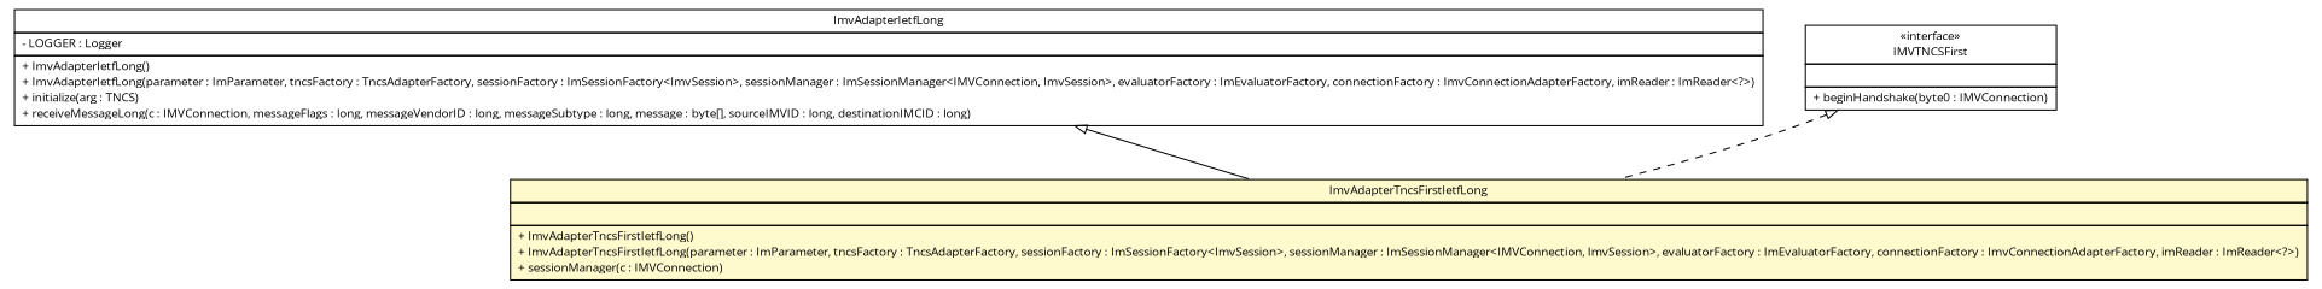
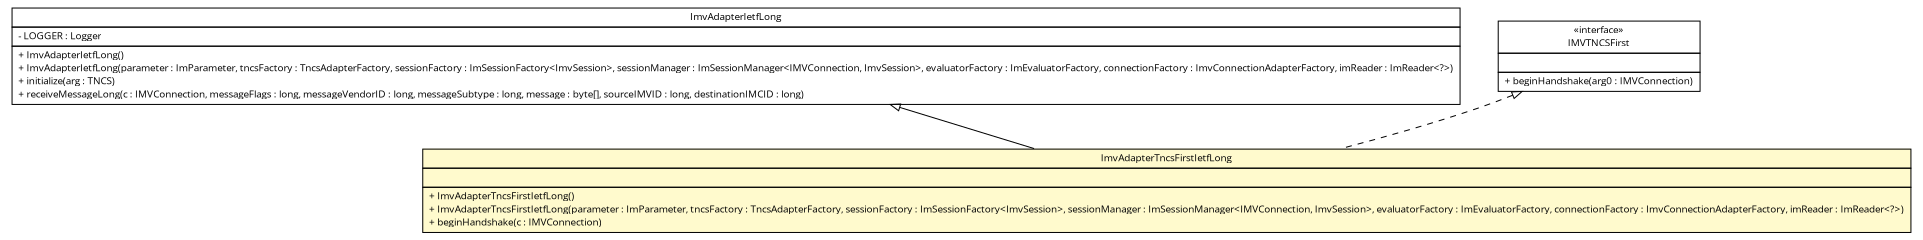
  digraph {
    fontname="Open Sans"
    nodesep=0.25
    ranksep=0.5
    node [fontcolor=black fontname="Open Sans" fontsize=10.0 shape=plaintext]
    edge [arrowtail=empty dir=back fontname="Open Sans" fontsize=10 headport=p labelfontname=Helvetica labelfontsize=10 tailport=p]
    n1 [label=<<table title="de.hsbremen.tc.tnc.im.adapter.imv.ImvAdapterIetfLong" border="0" cellborder="1" cellspacing="0" cellpadding="2" port="p" href="./ImvAdapterIetfLong.html"> 		<tr><td><table border="0" cellspacing="0" cellpadding="1"> <tr><td align="center" balign="center"> ImvAdapterIetfLong </td></tr> 		</table></td></tr> 		<tr><td><table border="0" cellspacing="0" cellpadding="1"> <tr><td align="left" balign="left"> - LOGGER : Logger </td></tr> 		</table></td></tr> 		<tr><td><table border="0" cellspacing="0" cellpadding="1"> <tr><td align="left" balign="left"> + ImvAdapterIetfLong() </td></tr> <tr><td align="left" balign="left"> + ImvAdapterIetfLong(parameter : ImParameter, tncsFactory : TncsAdapterFactory, sessionFactory : ImSessionFactory&lt;ImvSession&gt;, sessionManager : ImSessionManager&lt;IMVConnection, ImvSession&gt;, evaluatorFactory : ImEvaluatorFactory, connectionFactory : ImvConnectionAdapterFactory, imReader : ImReader&lt;?&gt;) </td></tr> <tr><td align="left" balign="left"> + initialize(arg : TNCS) </td></tr> <tr><td align="left" balign="left"> + receiveMessageLong(c : IMVConnection, messageFlags : long, messageVendorID : long, messageSubtype : long, message : byte[], sourceIMVID : long, destinationIMCID : long) </td></tr> 		</table></td></tr> 		</table>>]
-   n2 [label=<<table title="de.hsbremen.tc.tnc.im.adapter.imv.ImvAdapterTncsFirstIetfLong" border="0" cellborder="1" cellspacing="0" cellpadding="2" port="p" bgcolor="lemonChiffon" href="./ImvAdapterTncsFirstIetfLong.html"> 		<tr><td><table border="0" cellspacing="0" cellpadding="1"> <tr><td align="center" balign="center"> ImvAdapterTncsFirstIetfLong </td></tr> 		</table></td></tr> 		<tr><td><table border="0" cellspacing="0" cellpadding="1"> <tr><td align="left" balign="left">  </td></tr> 		</table></td></tr> 		<tr><td><table border="0" cellspacing="0" cellpadding="1"> <tr><td align="left" balign="left"> + ImvAdapterTncsFirstIetfLong() </td></tr> <tr><td align="left" balign="left"> + ImvAdapterTncsFirstIetfLong(parameter : ImParameter, tncsFactory : TncsAdapterFactory, sessionFactory : ImSessionFactory&lt;ImvSession&gt;, sessionManager : ImSessionManager&lt;IMVConnection, ImvSession&gt;, evaluatorFactory : ImEvaluatorFactory, connectionFactory : ImvConnectionAdapterFactory, imReader : ImReader&lt;?&gt;) </td></tr> <tr><td align="left" balign="left"> + sessionManager(c : IMVConnection) </td></tr> 		</table></td></tr> 		</table>>]
-   n3 [label=<<table title="org.trustedcomputinggroup.tnc.ifimv.IMVTNCSFirst" border="0" cellborder="1" cellspacing="0" cellpadding="2" port="p" href="http://java.sun.com/j2se/1.4.2/docs/api/org/trustedcomputinggroup/tnc/ifimv/IMVTNCSFirst.html"> 		<tr><td><table border="0" cellspacing="0" cellpadding="1"> <tr><td align="center" balign="center"> &#171;interface&#187; </td></tr> <tr><td align="center" balign="center"> IMVTNCSFirst </td></tr> 		</table></td></tr> 		<tr><td><table border="0" cellspacing="0" cellpadding="1"> <tr><td align="left" balign="left">  </td></tr> 		</table></td></tr> 		<tr><td><table border="0" cellspacing="0" cellpadding="1"> <tr><td align="left" balign="left"> + beginHandshake(byte0 : IMVConnection) </td></tr> 		</table></td></tr> 		</table>>]
+   n2 [label=<<table title="de.hsbremen.tc.tnc.im.adapter.imv.ImvAdapterTncsFirstIetfLong" border="0" cellborder="1" cellspacing="0" cellpadding="2" port="p" bgcolor="lemonChiffon" href="./ImvAdapterTncsFirstIetfLong.html"> 		<tr><td><table border="0" cellspacing="0" cellpadding="1"> <tr><td align="center" balign="center"> ImvAdapterTncsFirstIetfLong </td></tr> 		</table></td></tr> 		<tr><td><table border="0" cellspacing="0" cellpadding="1"> <tr><td align="left" balign="left">  </td></tr> 		</table></td></tr> 		<tr><td><table border="0" cellspacing="0" cellpadding="1"> <tr><td align="left" balign="left"> + ImvAdapterTncsFirstIetfLong() </td></tr> <tr><td align="left" balign="left"> + ImvAdapterTncsFirstIetfLong(parameter : ImParameter, tncsFactory : TncsAdapterFactory, sessionFactory : ImSessionFactory&lt;ImvSession&gt;, sessionManager : ImSessionManager&lt;IMVConnection, ImvSession&gt;, evaluatorFactory : ImEvaluatorFactory, connectionFactory : ImvConnectionAdapterFactory, imReader : ImReader&lt;?&gt;) </td></tr> <tr><td align="left" balign="left"> + beginHandshake(c : IMVConnection) </td></tr> 		</table></td></tr> 		</table>>]
+   n3 [label=<<table title="org.trustedcomputinggroup.tnc.ifimv.IMVTNCSFirst" border="0" cellborder="1" cellspacing="0" cellpadding="2" port="p" href="http://java.sun.com/j2se/1.4.2/docs/api/org/trustedcomputinggroup/tnc/ifimv/IMVTNCSFirst.html"> 		<tr><td><table border="0" cellspacing="0" cellpadding="1"> <tr><td align="center" balign="center"> &#171;interface&#187; </td></tr> <tr><td align="center" balign="center"> IMVTNCSFirst </td></tr> 		</table></td></tr> 		<tr><td><table border="0" cellspacing="0" cellpadding="1"> <tr><td align="left" balign="left">  </td></tr> 		</table></td></tr> 		<tr><td><table border="0" cellspacing="0" cellpadding="1"> <tr><td align="left" balign="left"> + beginHandshake(arg0 : IMVConnection) </td></tr> 		</table></td></tr> 		</table>>]
    n1 -> n2
    n3 -> n2 [style=dashed]
  }
